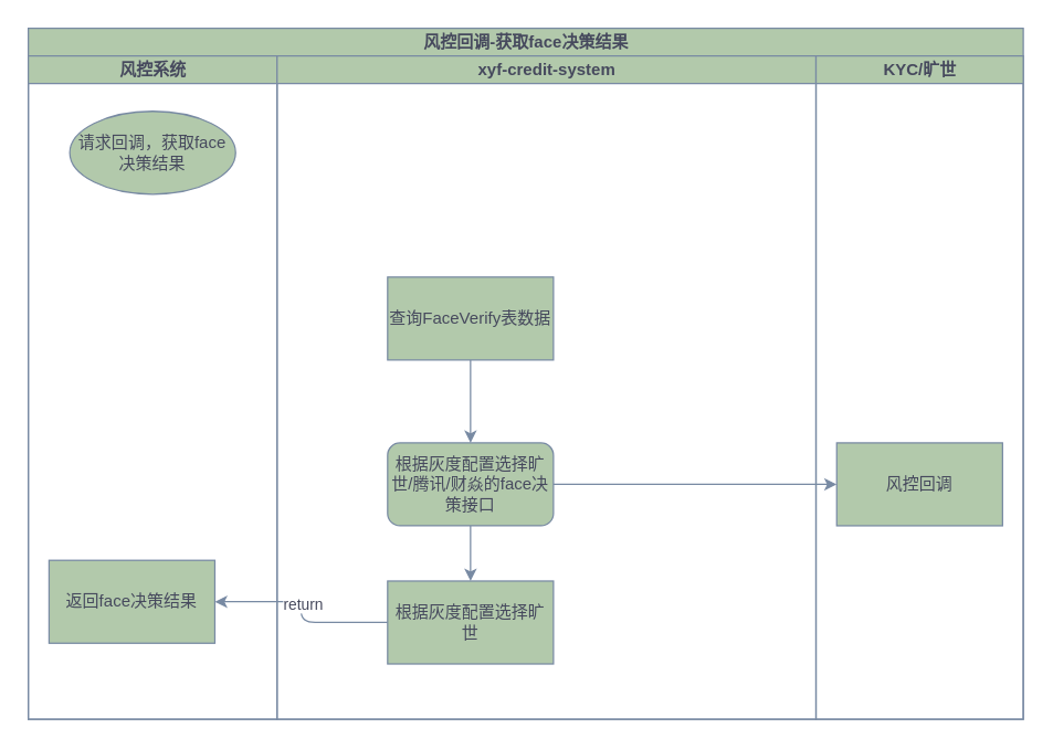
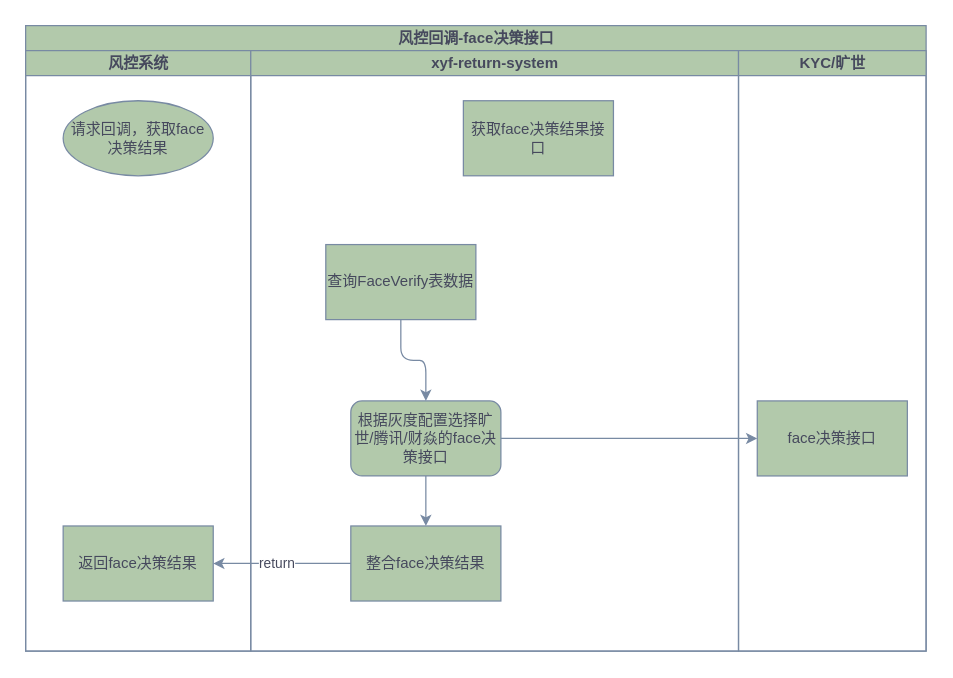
  <mxCell id="0" />
  <mxCell id="1" parent="0" />
- <mxCell id="2" value="风控回调-获取face决策结果" style="swimlane;childLayout=stackLayout;resizeParent=1;resizeParentMax=0;startSize=20;html=1;labelBackgroundColor=none;fillColor=#B2C9AB;strokeColor=#788AA3;fontColor=#46495D;" vertex="1" parent="1"><mxGeometry x="20" y="20" width="720" height="500" as="geometry" /></mxCell>
+ <mxCell id="2" value="风控回调-face决策接口" style="swimlane;childLayout=stackLayout;resizeParent=1;resizeParentMax=0;startSize=20;html=1;labelBackgroundColor=none;fillColor=#B2C9AB;strokeColor=#788AA3;fontColor=#46495D;" vertex="1" parent="1"><mxGeometry x="20" y="20" width="720" height="500" as="geometry" /></mxCell>
  <mxCell id="3" value="风控系统" style="swimlane;startSize=20;html=1;labelBackgroundColor=none;fillColor=#B2C9AB;strokeColor=#788AA3;fontColor=#46495D;" vertex="1" parent="2"><mxGeometry y="20" width="180" height="480" as="geometry" /></mxCell>
  <mxCell id="4" value="请求回调，获取face决策结果" style="ellipse;whiteSpace=wrap;html=1;strokeColor=#788AA3;fontColor=#46495D;fillColor=#B2C9AB;" vertex="1" parent="3"><mxGeometry x="30.0" y="40" width="120" height="60" as="geometry" /></mxCell>
- <mxCell id="5" value="返回face决策结果" style="rounded=0;whiteSpace=wrap;html=1;strokeColor=#788AA3;fontColor=#46495D;fillColor=#B2C9AB;" vertex="1" parent="3"><mxGeometry x="15" y="365" width="120" height="60" as="geometry" /></mxCell>
- <mxCell id="6" value="xyf-credit-system" style="swimlane;startSize=20;html=1;labelBackgroundColor=none;fillColor=#B2C9AB;strokeColor=#788AA3;fontColor=#46495D;" vertex="1" parent="2"><mxGeometry x="180" y="20" width="390" height="480" as="geometry" /></mxCell>
+ <mxCell id="5" value="返回face决策结果" style="rounded=0;whiteSpace=wrap;html=1;strokeColor=#788AA3;fontColor=#46495D;fillColor=#B2C9AB;" vertex="1" parent="3"><mxGeometry x="30.0" y="380" width="120" height="60" as="geometry" /></mxCell>
+ <mxCell id="6" value="xyf-return-system" style="swimlane;startSize=20;html=1;labelBackgroundColor=none;fillColor=#B2C9AB;strokeColor=#788AA3;fontColor=#46495D;" vertex="1" parent="2"><mxGeometry x="180" y="20" width="390" height="480" as="geometry" /></mxCell>
+ <mxCell id="7" value="获取face决策结果接口" style="rounded=0;whiteSpace=wrap;html=1;strokeColor=#788AA3;fontColor=#46495D;fillColor=#B2C9AB;" vertex="1" parent="6"><mxGeometry x="170.0" y="40" width="120" height="60" as="geometry" /></mxCell>
  <mxCell id="8" value="" style="edgeStyle=orthogonalEdgeStyle;shape=connector;curved=0;rounded=1;orthogonalLoop=1;jettySize=auto;html=1;labelBackgroundColor=default;strokeColor=#788AA3;align=center;verticalAlign=middle;fontFamily=Helvetica;fontSize=11;fontColor=#46495D;endArrow=classic;fillColor=#B2C9AB;" edge="1" parent="6" source="9" target="11"><mxGeometry relative="1" as="geometry" /></mxCell>
- <mxCell id="9" value="查询FaceVerify表数据" style="rounded=0;whiteSpace=wrap;html=1;strokeColor=#788AA3;fontColor=#46495D;fillColor=#B2C9AB;" vertex="1" parent="6"><mxGeometry x="80.0" y="160" width="120" height="60" as="geometry" /></mxCell>
+ <mxCell id="9" value="查询FaceVerify表数据" style="rounded=0;whiteSpace=wrap;html=1;strokeColor=#788AA3;fontColor=#46495D;fillColor=#B2C9AB;" vertex="1" parent="6"><mxGeometry x="60" y="155" width="120" height="60" as="geometry" /></mxCell>
  <mxCell id="10" value="" style="edgeStyle=orthogonalEdgeStyle;shape=connector;curved=0;rounded=1;orthogonalLoop=1;jettySize=auto;html=1;labelBackgroundColor=default;strokeColor=#788AA3;align=center;verticalAlign=middle;fontFamily=Helvetica;fontSize=11;fontColor=#46495D;endArrow=classic;fillColor=#B2C9AB;" edge="1" parent="6" source="11" target="12"><mxGeometry relative="1" as="geometry" /></mxCell>
  <mxCell id="11" value="根据灰度配置选择旷世/腾讯/财焱的face决策接口" style="whiteSpace=wrap;html=1;strokeColor=#788AA3;fontColor=#46495D;fillColor=#B2C9AB;rounded=1;" vertex="1" parent="6"><mxGeometry x="80.0" y="280" width="120" height="60" as="geometry" /></mxCell>
- <mxCell id="12" value="根据灰度配置选择旷世" style="rounded=0;whiteSpace=wrap;html=1;strokeColor=#788AA3;fontColor=#46495D;fillColor=#B2C9AB;" vertex="1" parent="6"><mxGeometry x="80.0" y="380" width="120" height="60" as="geometry" /></mxCell>
+ <mxCell id="12" value="整合face决策结果" style="rounded=0;whiteSpace=wrap;html=1;strokeColor=#788AA3;fontColor=#46495D;fillColor=#B2C9AB;" vertex="1" parent="6"><mxGeometry x="80.0" y="380" width="120" height="60" as="geometry" /></mxCell>
  <mxCell id="13" value="KYC/旷世" style="swimlane;startSize=20;html=1;labelBackgroundColor=none;fillColor=#B2C9AB;strokeColor=#788AA3;fontColor=#46495D;" vertex="1" parent="2"><mxGeometry x="570" y="20" width="150" height="480" as="geometry" /></mxCell>
- <mxCell id="14" value="风控回调" style="rounded=0;whiteSpace=wrap;html=1;strokeColor=#788AA3;fontColor=#46495D;fillColor=#B2C9AB;" vertex="1" parent="13"><mxGeometry x="15" y="280" width="120" height="60" as="geometry" /></mxCell>
+ <mxCell id="14" value="face决策接口" style="rounded=0;whiteSpace=wrap;html=1;strokeColor=#788AA3;fontColor=#46495D;fillColor=#B2C9AB;" vertex="1" parent="13"><mxGeometry x="15" y="280" width="120" height="60" as="geometry" /></mxCell>
  <mxCell id="15" style="edgeStyle=orthogonalEdgeStyle;shape=connector;curved=0;rounded=1;orthogonalLoop=1;jettySize=auto;html=1;labelBackgroundColor=default;strokeColor=#788AA3;align=center;verticalAlign=middle;fontFamily=Helvetica;fontSize=11;fontColor=#46495D;endArrow=classic;fillColor=#B2C9AB;" edge="1" parent="2" source="11" target="14"><mxGeometry relative="1" as="geometry" /></mxCell>
  <mxCell id="16" value="" style="edgeStyle=orthogonalEdgeStyle;shape=connector;curved=0;rounded=1;orthogonalLoop=1;jettySize=auto;html=1;labelBackgroundColor=default;strokeColor=#788AA3;align=center;verticalAlign=middle;fontFamily=Helvetica;fontSize=11;fontColor=#46495D;endArrow=classic;fillColor=#B2C9AB;" edge="1" parent="2" source="12" target="5"><mxGeometry relative="1" as="geometry" /></mxCell>
  <mxCell id="17" value="return" style="edgeLabel;html=1;align=center;verticalAlign=middle;resizable=0;points=[];fontSize=11;fontFamily=Helvetica;fontColor=#46495D;" vertex="1" connectable="0" parent="16"><mxGeometry x="0.089" y="-1" relative="1" as="geometry"><mxPoint as="offset" /></mxGeometry></mxCell>
